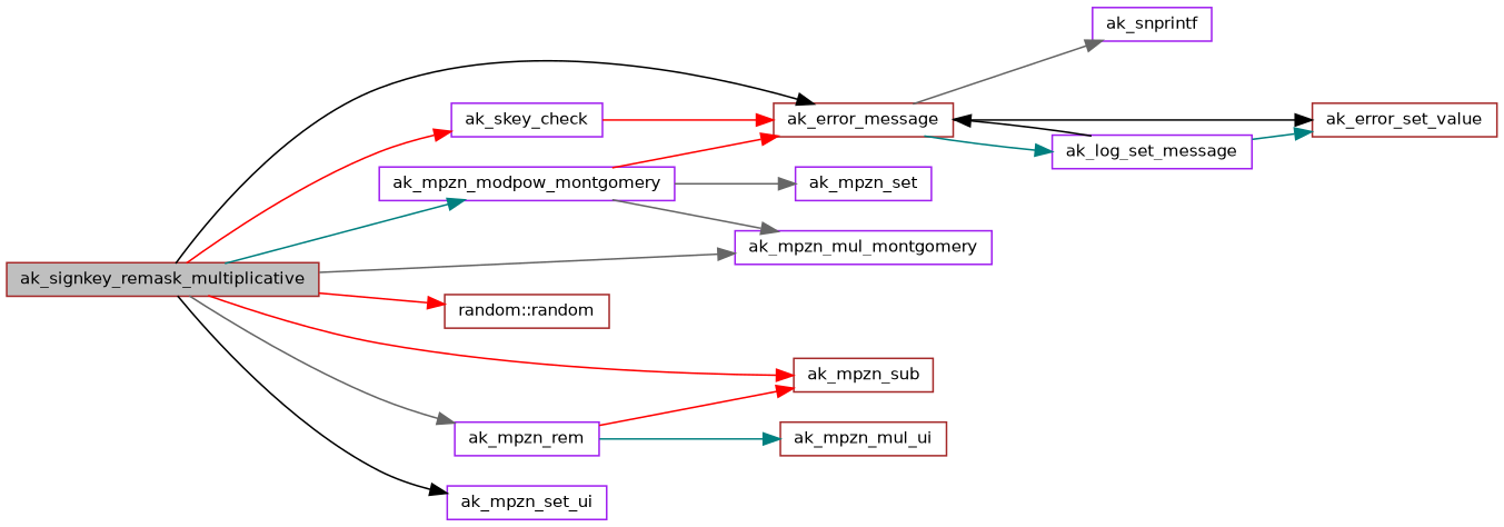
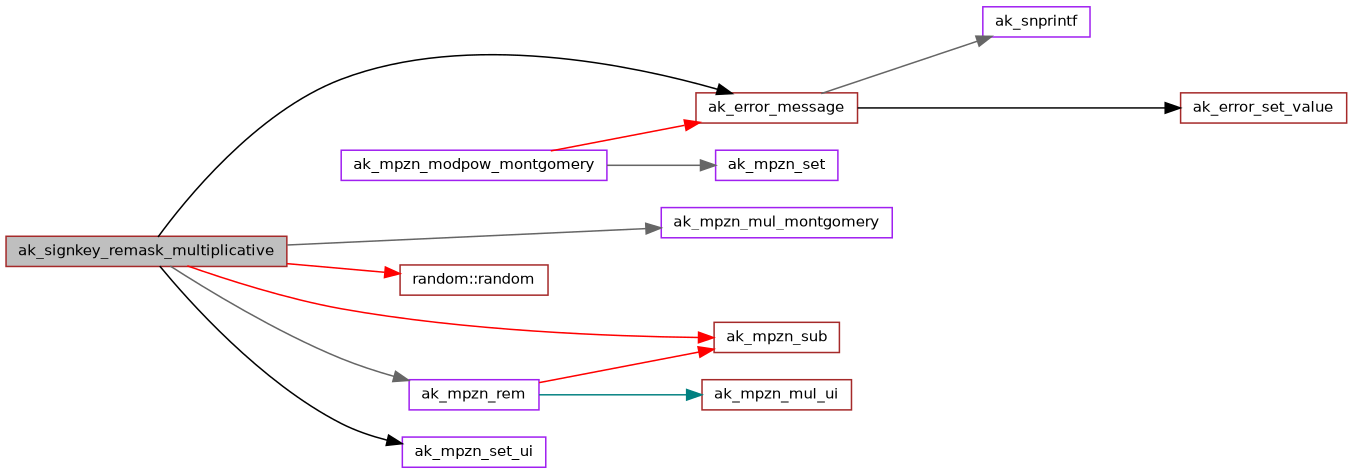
  digraph {
    rankdir=LR
    node [color=purple fillcolor=white fontname=Helvetica fontsize=10 shape=record style=filled]
    edge [color=red fontname=Helvetica fontsize=10 labelfontname=Helvetica labelfontsize=10 style=solid]
    n1 [color=brown fillcolor=grey75 fontcolor=black height=0.2 label=ak_signkey_remask_multiplicative width=0.4]
-   n2 [height=0.2 label=ak_skey_check width=0.4]
    n3 [color=brown height=0.2 label=ak_error_message width=0.4]
    n4 [color=brown height=0.2 label="random::random" width=0.4]
    n5 [height=0.2 label=ak_mpzn_rem width=0.4]
    n6 [color=brown height=0.2 label=ak_mpzn_sub width=0.4]
    n7 [height=0.2 label=ak_mpzn_mul_montgomery width=0.4]
    n8 [height=0.2 label=ak_mpzn_set_ui width=0.4]
    n9 [height=0.2 label=ak_mpzn_modpow_montgomery width=0.4]
    n10 [height=0.2 label=ak_snprintf width=0.4]
-   n11 [height=0.2 label=ak_log_set_message width=0.4]
    n12 [color=brown height=0.2 label=ak_error_set_value width=0.4]
    n13 [color=brown height=0.2 label=ak_mpzn_mul_ui width=0.4]
    n14 [height=0.2 label=ak_mpzn_set width=0.4]
-   n1 -> n2
    n1 -> n3 [color=black]
    n1 -> n4
    n1 -> n5 [color=gray40]
    n1 -> n6
    n1 -> n7 [color=gray40]
    n1 -> n8 [color=black]
-   n1 -> n9 [color=teal]
-   n2 -> n3
    n3 -> n10 [color=gray40]
-   n3 -> n11 [color=teal]
    n3 -> n12 [color=black]
    n5 -> n6
    n5 -> n13 [color=teal]
    n9 -> n3
-   n9 -> n7 [color=gray40]
    n9 -> n14 [color=gray40]
-   n11 -> n3 [color=black]
-   n11 -> n12 [color=teal]
  }
